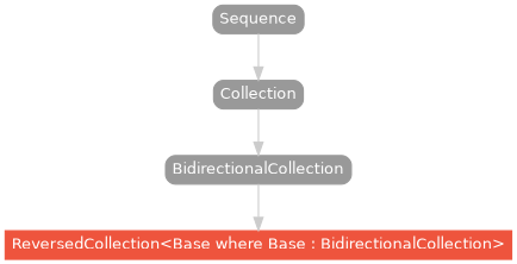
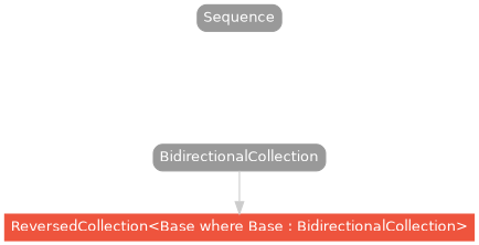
  strict digraph {
    fontname="DejaVu Sans"
    node [color="#999999" fillcolor="#999999" fontcolor=white fontname="DejaVu Sans" fontsize=12 margin="0.07,0.05" shape=box style="filled,rounded"]
    edge [color="#cccccc" fontname="DejaVu Sans"]
    "ReversedCollection<Base where Base : BidirectionalCollection>" [color="#ee543d" fillcolor="#ee543d" height=0.3 style=filled]
    BidirectionalCollection [height=0.3]
-   Collection [height=0.3]
    Sequence [height=0.3]
    subgraph sub_1 {
      rank=max
      "ReversedCollection<Base where Base : BidirectionalCollection>"
    }
    BidirectionalCollection -> "ReversedCollection<Base where Base : BidirectionalCollection>"
-   Collection -> BidirectionalCollection
-   Sequence -> Collection
  }
